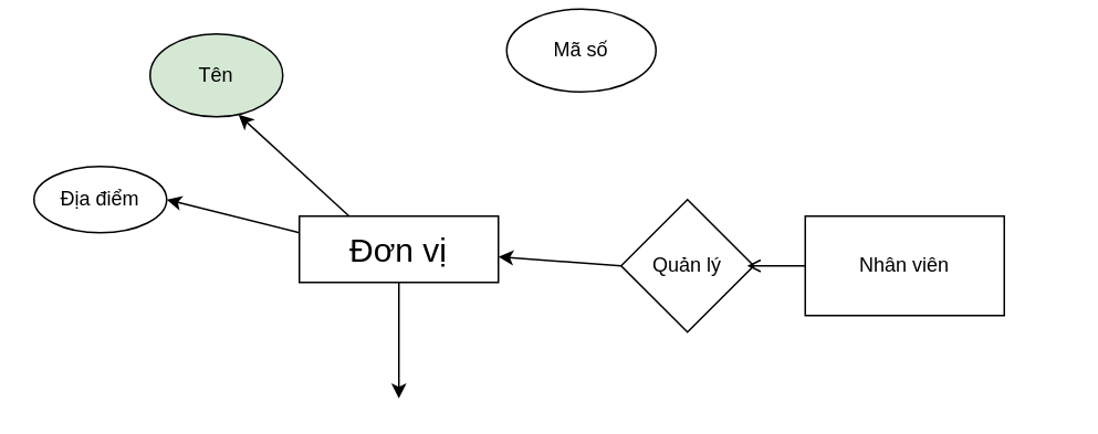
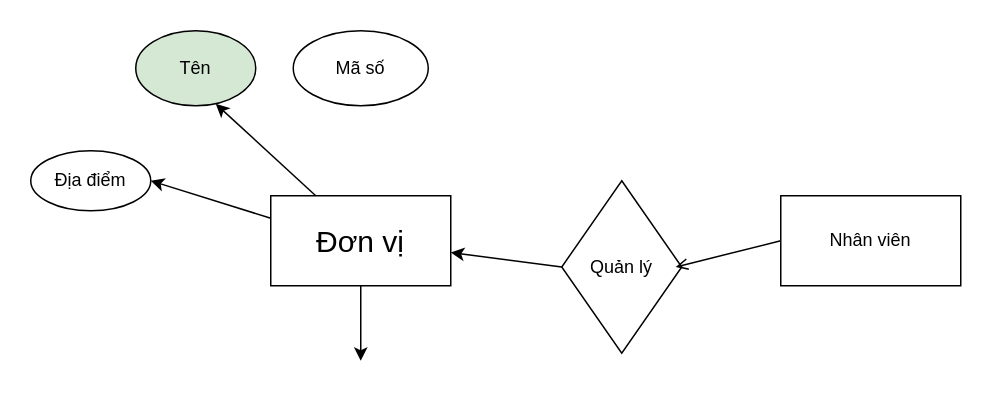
  <mxCell id="0" />
  <mxCell id="1" parent="0" />
- <mxCell id="2" value="&lt;font style=&quot;font-size: 20px;&quot;&gt;Đơn vị&lt;/font&gt;" style="rounded=0;whiteSpace=wrap;html=1;" vertex="1" parent="1"><mxGeometry x="180" y="130" width="120" height="40" as="geometry" /></mxCell>
+ <mxCell id="2" value="&lt;font style=&quot;font-size: 20px;&quot;&gt;Đơn vị&lt;/font&gt;" style="rounded=0;whiteSpace=wrap;html=1;" vertex="1" parent="1"><mxGeometry x="180" y="130" width="120" height="60" as="geometry" /></mxCell>
  <mxCell id="3" value="Tên" style="ellipse;whiteSpace=wrap;html=1;fillColor=#d5e8d4;" vertex="1" parent="1"><mxGeometry x="90" y="20" width="80" height="50" as="geometry" /></mxCell>
- <mxCell id="4" value="Mã số" style="ellipse;whiteSpace=wrap;html=1;" vertex="1" parent="1"><mxGeometry x="305" y="5" width="90" height="50" as="geometry" /></mxCell>
+ <mxCell id="4" value="Mã số" style="ellipse;whiteSpace=wrap;html=1;" vertex="1" parent="1"><mxGeometry x="195" y="20" width="90" height="50" as="geometry" /></mxCell>
  <mxCell id="5" value="" style="endArrow=classic;html=1;rounded=0;exitX=0.25;exitY=0;exitDx=0;exitDy=0;entryX=0.667;entryY=0.975;entryDx=0;entryDy=0;entryPerimeter=0;" edge="1" parent="1" source="2" target="3"><mxGeometry width="50" height="50" relative="1" as="geometry"><mxPoint x="350" y="220" as="sourcePoint" /><mxPoint x="400" y="170" as="targetPoint" /></mxGeometry></mxCell>
- <mxCell id="6" value="Nhân viên" style="rounded=0;whiteSpace=wrap;html=1;" vertex="1" parent="1"><mxGeometry x="485" y="130" width="120" height="60" as="geometry" /></mxCell>
- <mxCell id="7" value="Quản lý" style="rhombus;whiteSpace=wrap;html=1;" vertex="1" parent="1"><mxGeometry x="374" y="120" width="80" height="80" as="geometry" /></mxCell>
+ <mxCell id="6" value="Nhân viên" style="rounded=0;whiteSpace=wrap;html=1;" vertex="1" parent="1"><mxGeometry x="520" y="130" width="120" height="60" as="geometry" /></mxCell>
+ <mxCell id="7" value="Quản lý" style="rhombus;whiteSpace=wrap;html=1;" vertex="1" parent="1"><mxGeometry x="374" y="120" width="80" height="115" as="geometry" /></mxCell>
  <mxCell id="8" value="" style="endArrow=open;html=1;rounded=0;exitX=0;exitY=0.5;exitDx=0;exitDy=0;entryX=0.95;entryY=0.5;entryDx=0;entryDy=0;entryPerimeter=0;" edge="1" parent="1" source="6" target="7"><mxGeometry width="50" height="50" relative="1" as="geometry"><mxPoint x="410" y="190" as="sourcePoint" /><mxPoint x="460" y="140" as="targetPoint" /></mxGeometry></mxCell>
  <mxCell id="9" value="" style="endArrow=classic;html=1;rounded=0;exitX=0;exitY=0.5;exitDx=0;exitDy=0;" edge="1" parent="1" source="7" target="2"><mxGeometry width="50" height="50" relative="1" as="geometry"><mxPoint x="410" y="190" as="sourcePoint" /><mxPoint x="460" y="140" as="targetPoint" /></mxGeometry></mxCell>
  <mxCell id="10" value="Địa điểm" style="ellipse;whiteSpace=wrap;html=1;" vertex="1" parent="1"><mxGeometry x="20" y="100" width="80" height="40" as="geometry" /></mxCell>
  <mxCell id="11" value="" style="endArrow=classic;html=1;rounded=0;exitX=0;exitY=0.25;exitDx=0;exitDy=0;entryX=1;entryY=0.5;entryDx=0;entryDy=0;" edge="1" parent="1" source="2" target="10"><mxGeometry width="50" height="50" relative="1" as="geometry"><mxPoint x="250" y="140" as="sourcePoint" /><mxPoint x="250" y="80" as="targetPoint" /></mxGeometry></mxCell>
  <mxCell id="12" value="" style="endArrow=classic;html=1;rounded=0;exitX=0.5;exitY=1;exitDx=0;exitDy=0;" edge="1" parent="1" source="2"><mxGeometry width="50" height="50" relative="1" as="geometry"><mxPoint x="240" y="200" as="sourcePoint" /><mxPoint x="240" y="240" as="targetPoint" /></mxGeometry></mxCell>
